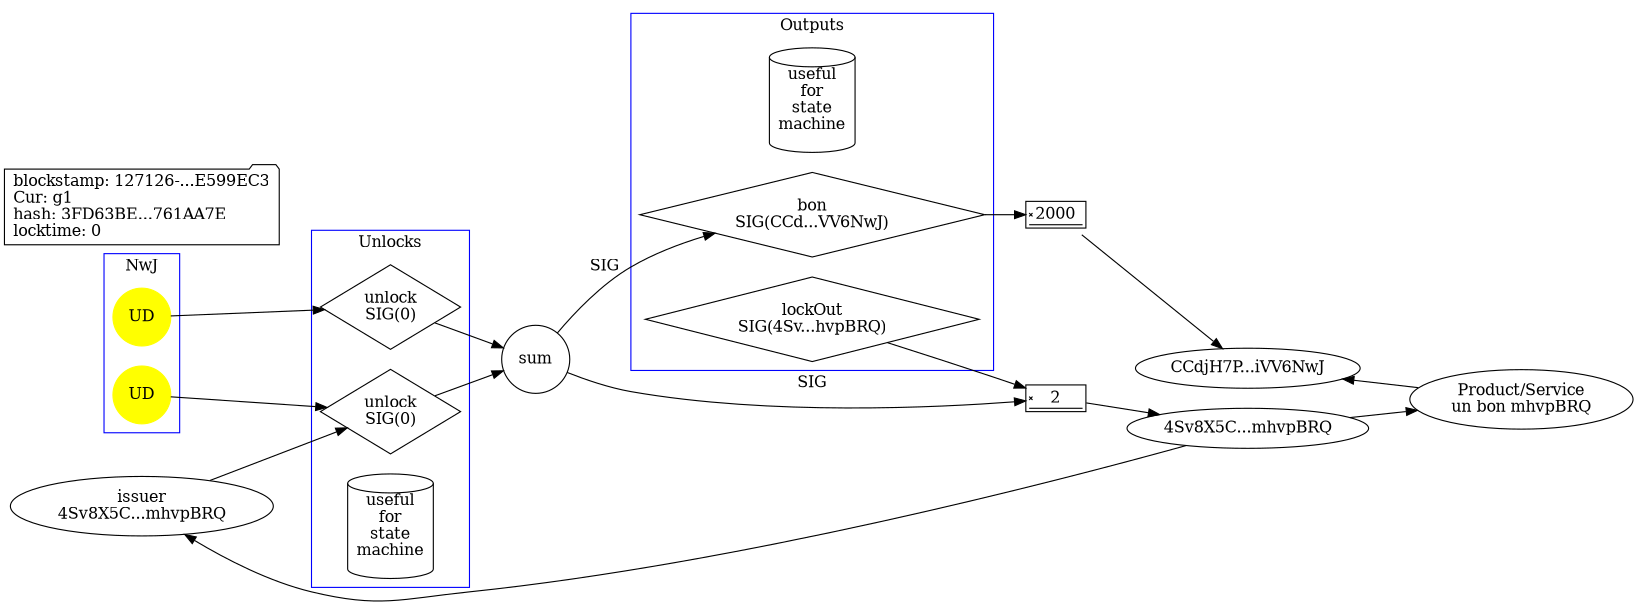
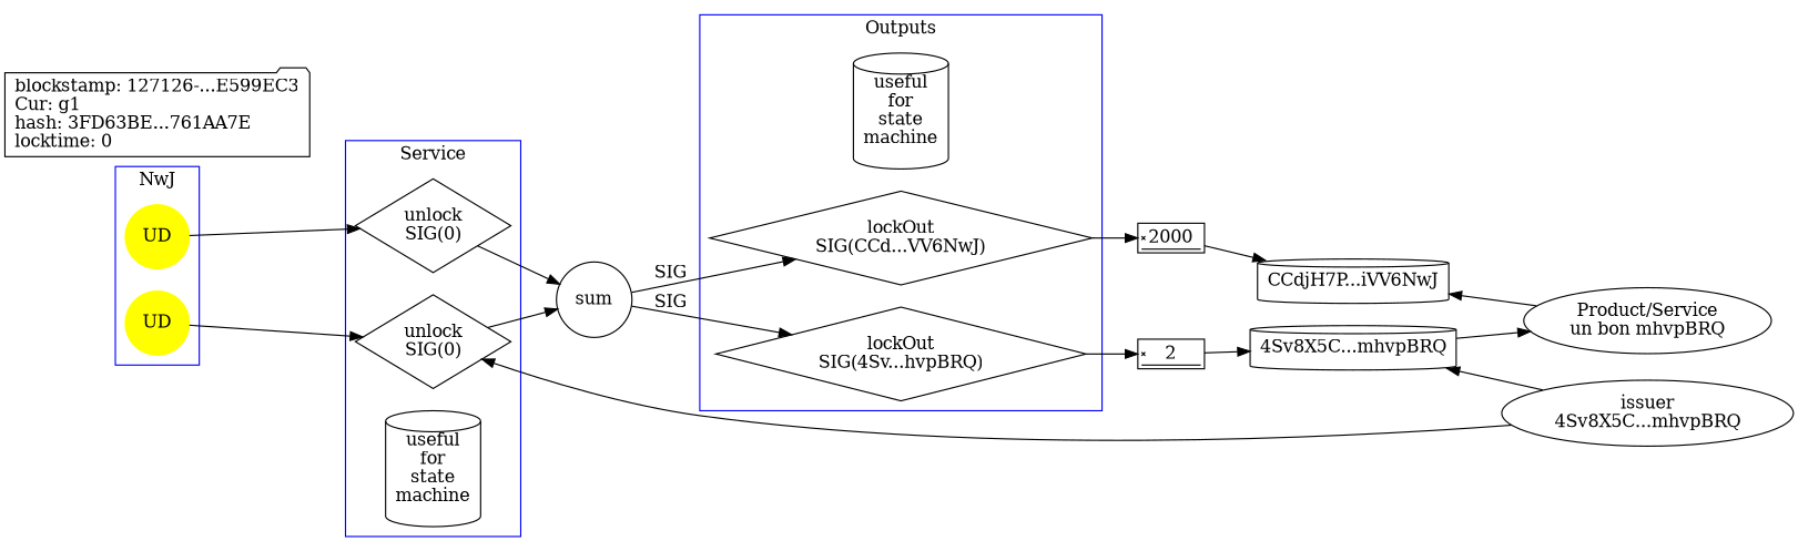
  digraph {
    fontname="DejaVu Serif"
    rankdir=LR
    node [fontname="DejaVu Serif"]
    edge [fontname="DejaVu Serif"]
    n1 [color=yellow label=UD shape=circle style=filled]
    n2 [color=yellow label=UD shape=circle style=filled]
    n3 [label="unlock\nSIG(0)" shape=diamond]
    n4 [label="unlock\nSIG(0)" shape=diamond]
    n5 [label="useful\nfor\nstate\nmachine" shape=cylinder]
    n6 [label="useful\nfor\nstate\nmachine" shape=cylinder]
-   n7 [label="bon\nSIG(CCd...VV6NwJ)" shape=diamond]
+   n7 [label="lockOut\nSIG(CCd...VV6NwJ)" shape=diamond]
    n8 [label="lockOut\nSIG(4Sv...hvpBRQ)" shape=diamond]
    n9 [label=sum shape=circle]
    n10 [label=2000 shape=signature]
    n11 [label=2 shape=signature]
    n12 [label="blockstamp: 127126-...E599EC3\lCur: g1\lhash: 3FD63BE...761AA7E\llocktime: 0\l" labeljust=l shape=folder]
    n13 [label="Product/Service\nun bon mhvpBRQ"]
-   n14 [label="CCdjH7P...iVV6NwJ" weight=0]
-   n15 [label="4Sv8X5C...mhvpBRQ" weight=0]
+   n14 [label="CCdjH7P...iVV6NwJ" weight=0 shape=cylinder]
+   n15 [label="4Sv8X5C...mhvpBRQ" weight=0 shape=cylinder]
    n16 [label="issuer\n4Sv8X5C...mhvpBRQ"]
    subgraph cluster_1 {
      color=blue
      label=NwJ
      labelloc=t
      n1
      n2
    }
    subgraph cluster_2 {
      color=blue
-     label=Unlocks
+     label=Service
      labelloc=t
      n3
      n4
      n5
    }
    subgraph cluster_3 {
      color=blue
      label=Outputs
      labelloc=t
      n6
      n7
      n8
    }
    n1 -> n3
    n2 -> n4
    n3 -> n9
    n4 -> n9
    n7 -> n10
    n8 -> n11
    n9 -> n7 [label=SIG weight=10]
-   n9 -> n11 [label=SIG weight=10]
+   n9 -> n8 [label=SIG weight=10]
    n10 -> n14 [weight=0]
    n11 -> n15 [weight=0]
    n14 -> n13 [dir=back weight=0]
    n15 -> n13 [weight=0]
    n16 -> n3 [weight=0]
-   n16 -> n15 [dir=back weight=0]
+   n15 -> n16 [dir=back weight=0]
  }
